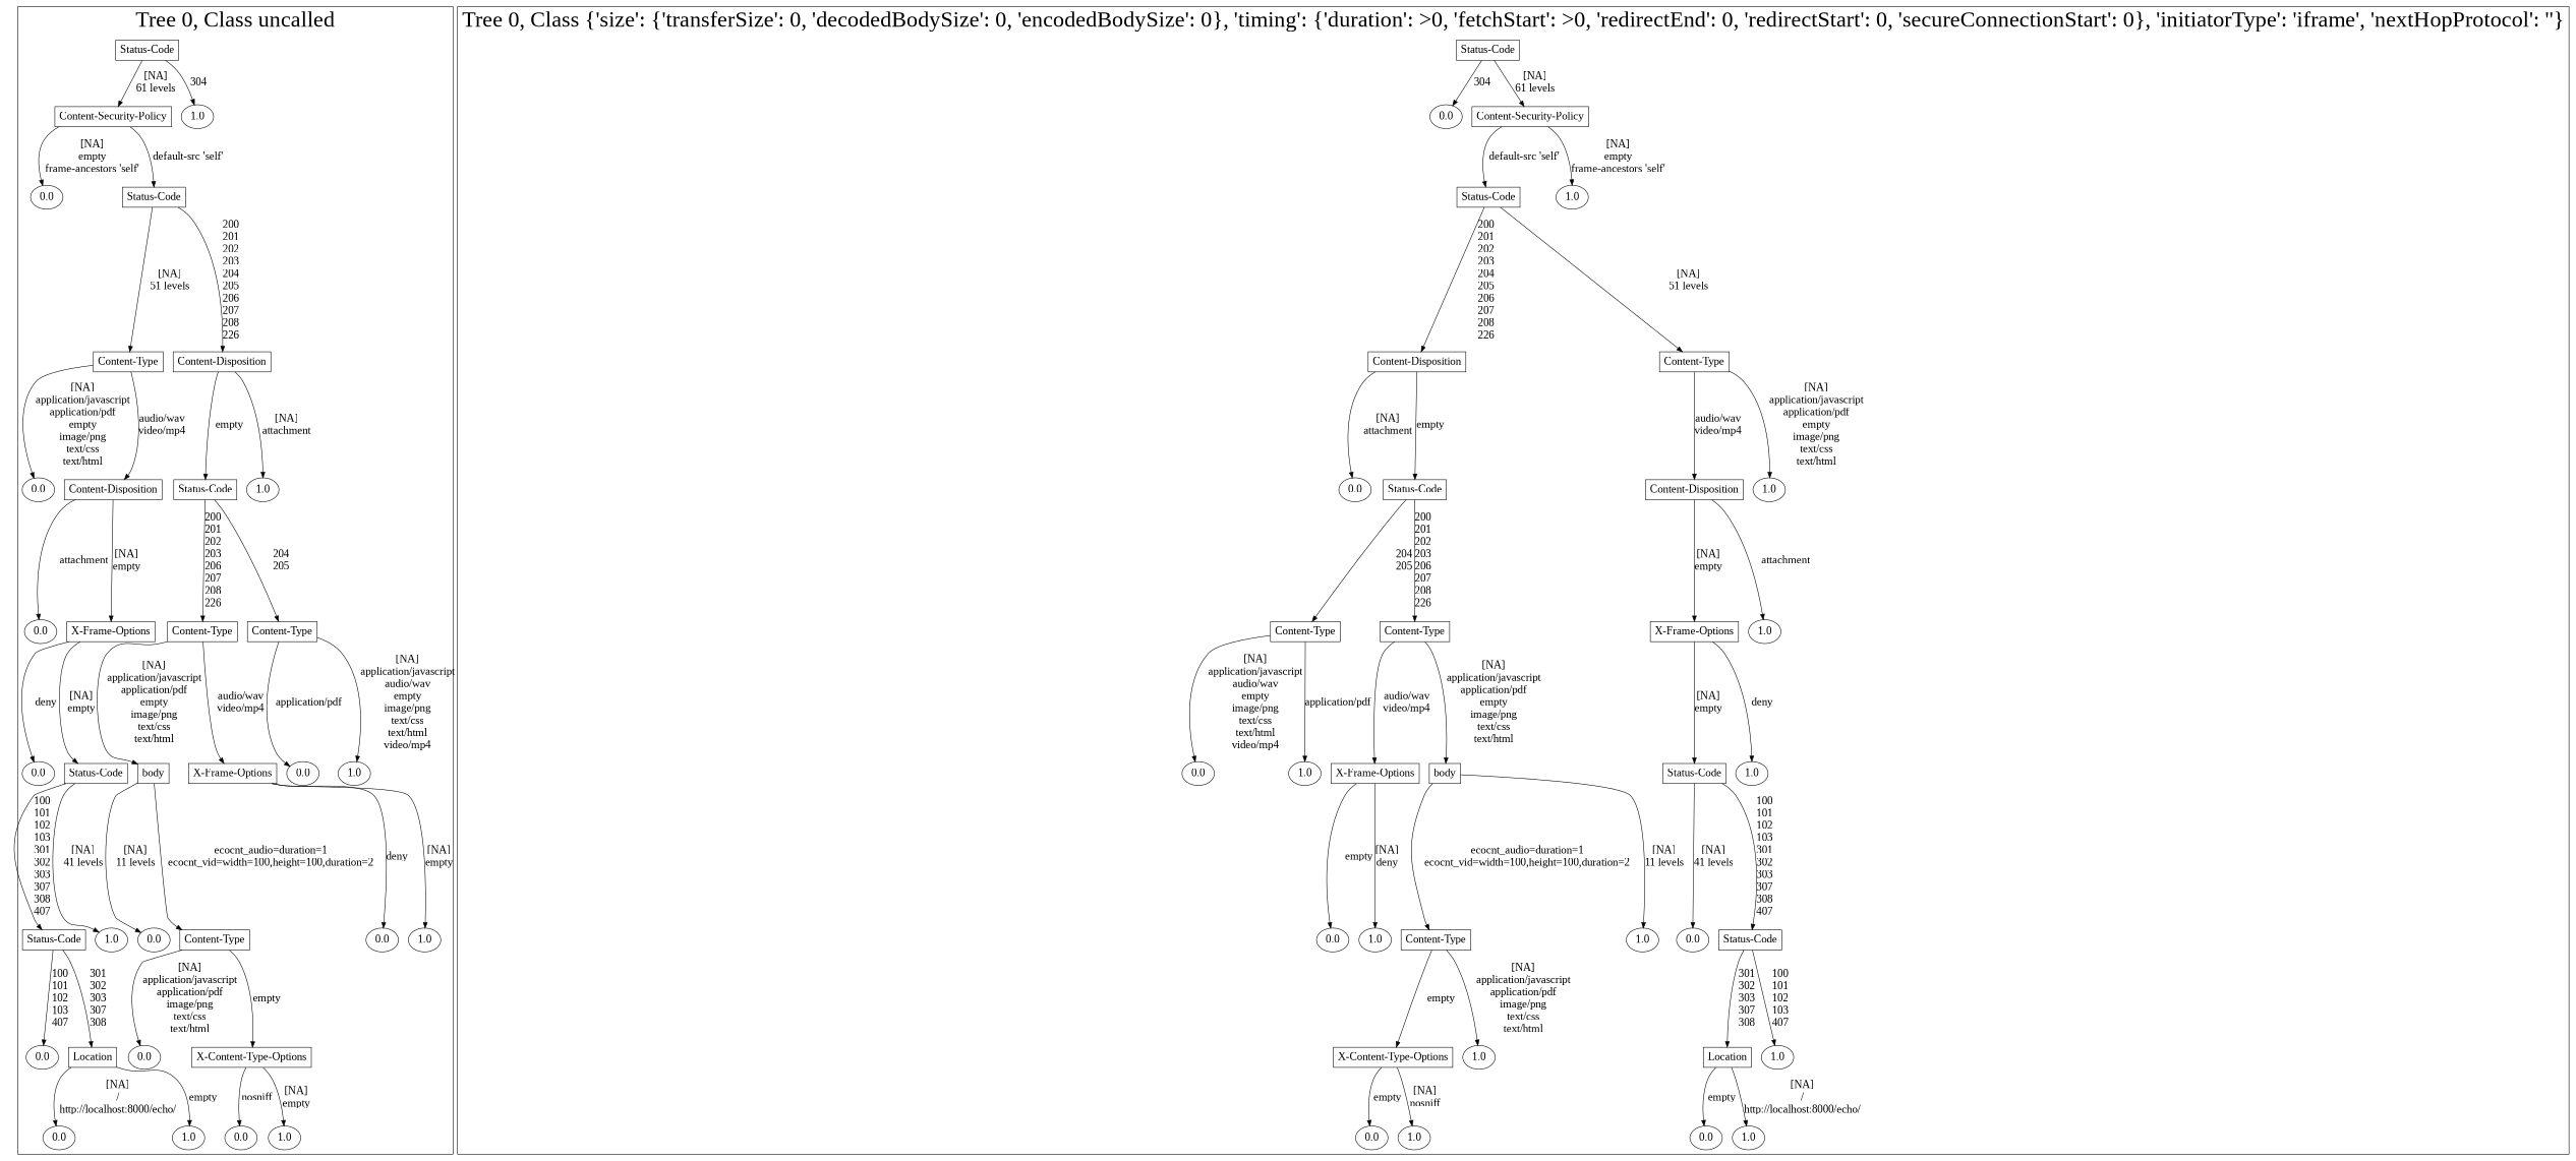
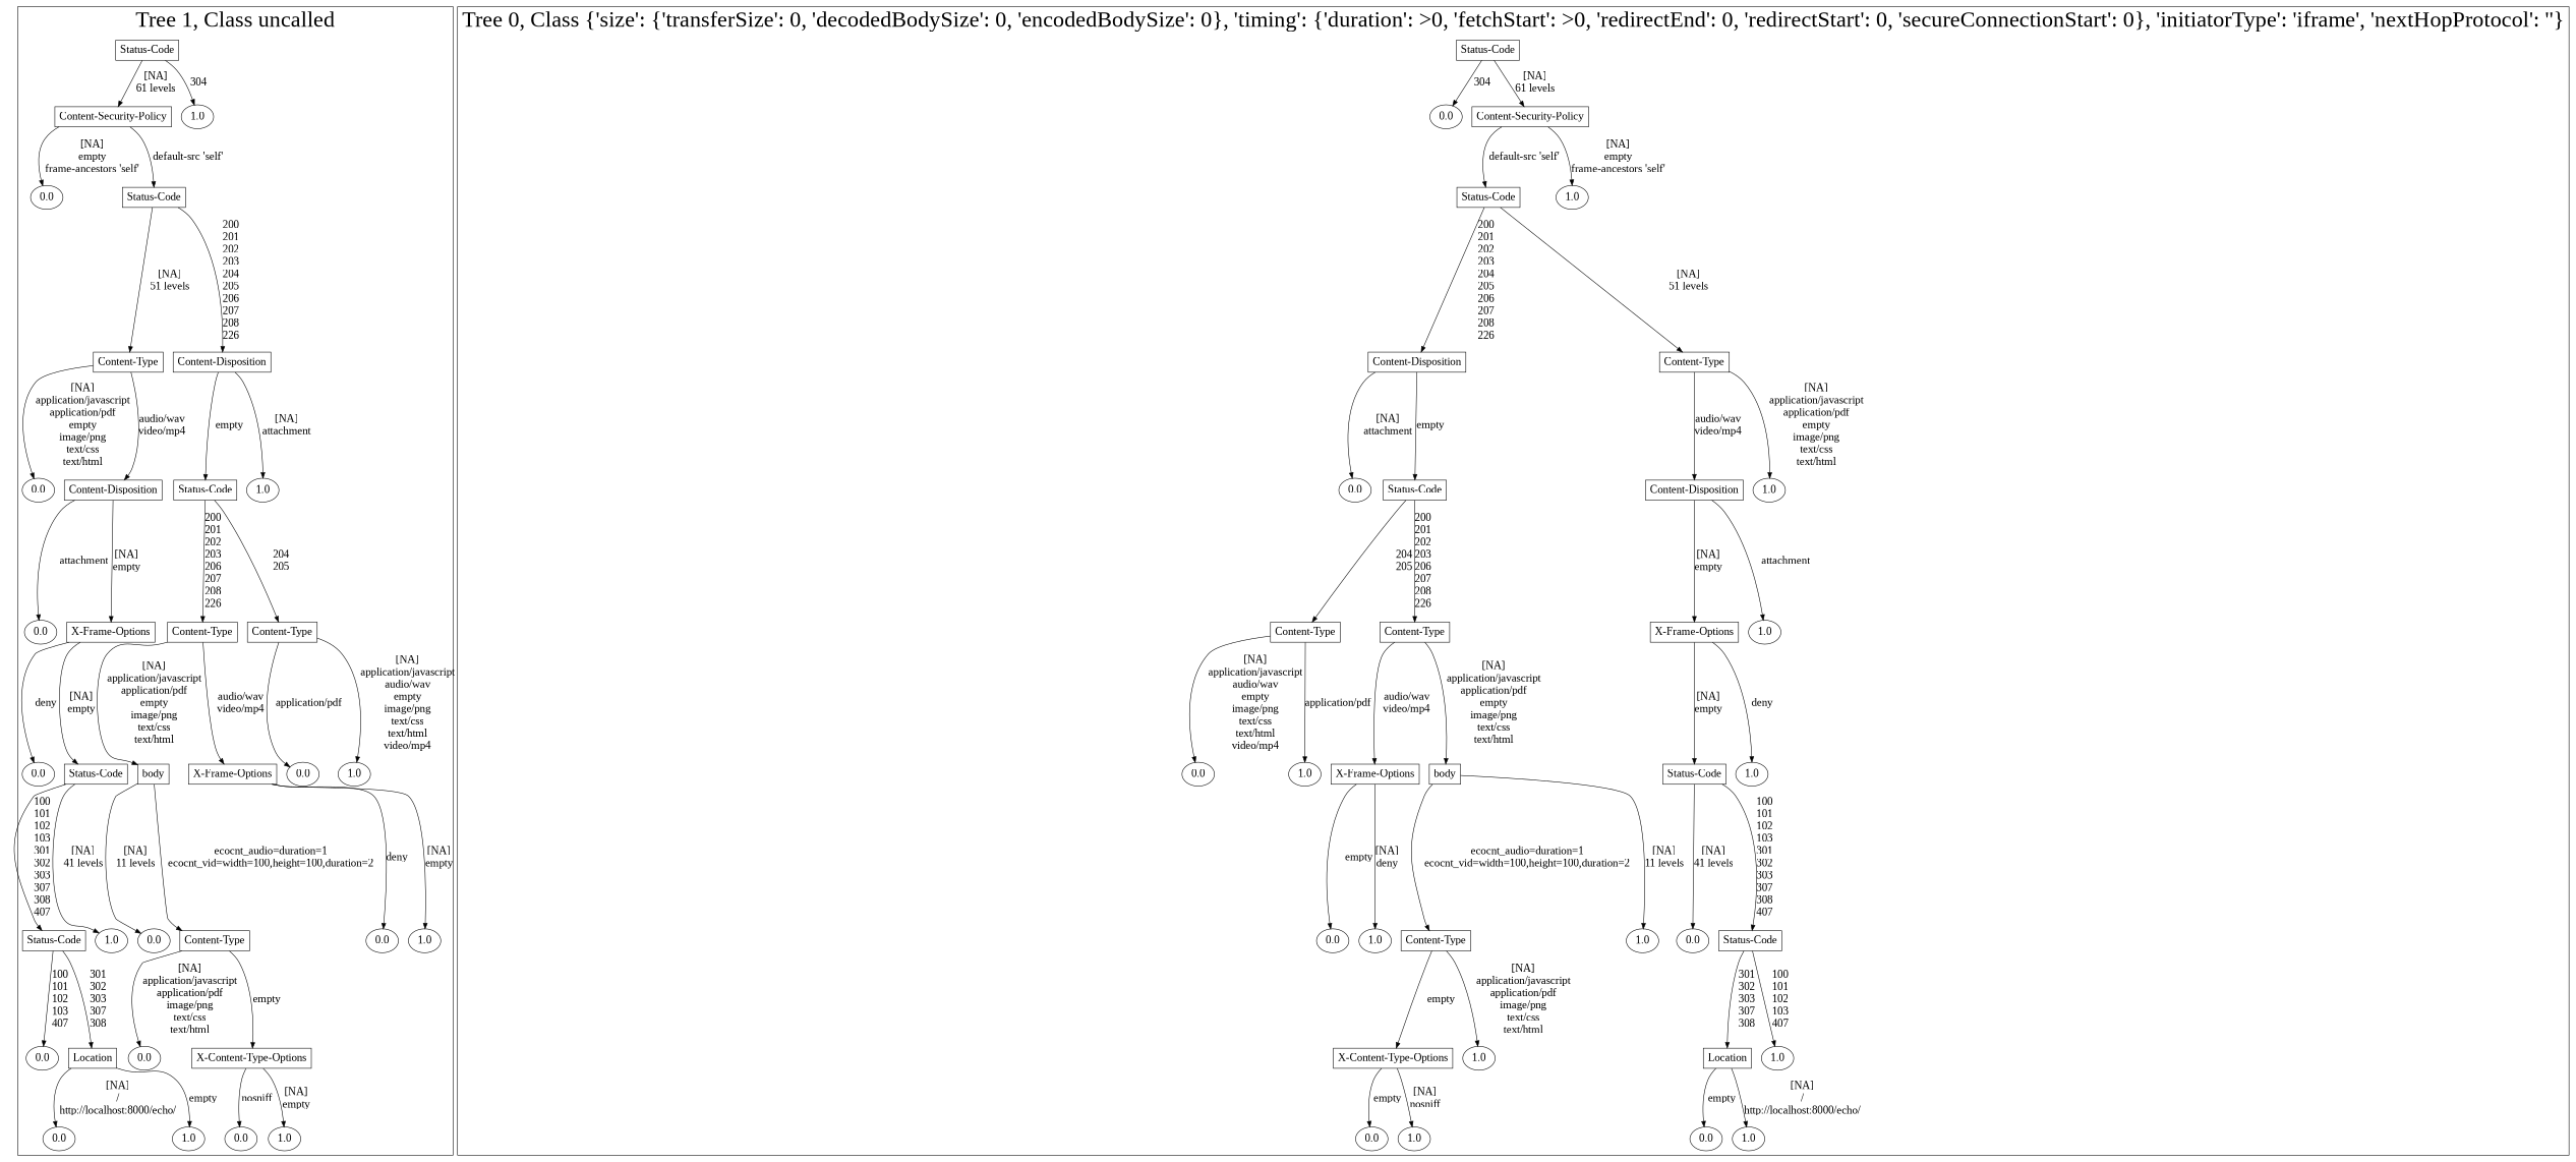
  digraph {
    fontname="Liberation Serif"
    node [fontsize=20 fontname="Liberation Serif"]
    edge [fontsize=20 fontname="Liberation Serif"]
    n1 [label="Status-Code" shape=box]
    n2 [label="Content-Security-Policy" shape=box]
    n3 [label=1.0]
    n4 [label=0.0]
    n5 [label="Status-Code" shape=box]
    n6 [label="Content-Type" shape=box]
    n7 [label="Content-Disposition" shape=box]
    n8 [label=0.0]
    n9 [label="Content-Disposition" shape=box]
    n10 [label="Status-Code" shape=box]
    n11 [label=1.0]
    n12 [label=0.0]
    n13 [label="X-Frame-Options" shape=box]
    n14 [label="Content-Type" shape=box]
    n15 [label="Content-Type" shape=box]
    n16 [label=0.0]
    n17 [label="Status-Code" shape=box]
    n18 [label=body shape=box]
    n19 [label="X-Frame-Options" shape=box]
    n20 [label=0.0]
    n21 [label=1.0]
    n22 [label="Status-Code" shape=box]
    n23 [label=1.0]
    n24 [label=0.0]
    n25 [label="Content-Type" shape=box]
    n26 [label=0.0]
    n27 [label=1.0]
    n28 [label=0.0]
    n29 [label=Location shape=box]
    n30 [label=0.0]
    n31 [label="X-Content-Type-Options" shape=box]
    n32 [label=0.0]
    n33 [label=1.0]
    n34 [label=0.0]
    n35 [label=1.0]
    n36 [label="Status-Code" shape=box]
    n37 [label=0.0]
    n38 [label="Content-Security-Policy" shape=box]
    n39 [label="Status-Code" shape=box]
    n40 [label=1.0]
    n41 [label="Content-Disposition" shape=box]
    n42 [label="Content-Type" shape=box]
    n43 [label=0.0]
    n44 [label="Status-Code" shape=box]
    n45 [label="Content-Disposition" shape=box]
    n46 [label=1.0]
    n47 [label="Content-Type" shape=box]
    n48 [label="Content-Type" shape=box]
    n49 [label="X-Frame-Options" shape=box]
    n50 [label=1.0]
    n51 [label=0.0]
    n52 [label=1.0]
    n53 [label="X-Frame-Options" shape=box]
    n54 [label=body shape=box]
    n55 [label="Status-Code" shape=box]
    n56 [label=1.0]
    n57 [label=0.0]
    n58 [label=1.0]
    n59 [label="Content-Type" shape=box]
    n60 [label=1.0]
    n61 [label=0.0]
    n62 [label="Status-Code" shape=box]
    n63 [label="X-Content-Type-Options" shape=box]
    n64 [label=1.0]
    n65 [label=Location shape=box]
    n66 [label=1.0]
    n67 [label=0.0]
    n68 [label=1.0]
    n69 [label=0.0]
    n70 [label=1.0]
    subgraph cluster_1 {
      fontsize=40
-     label="Tree 0, Class uncalled"
+     label="Tree 1, Class uncalled"
      subgraph sub_2 {
        fontsize=40
        label="Tree 0, Class uncalled"
        n1
      }
      subgraph sub_3 {
        fontsize=40
        label="Tree 0, Class uncalled"
        n2
        n3
      }
      subgraph sub_4 {
        fontsize=40
        label="Tree 0, Class uncalled"
        n4
        n5
      }
      subgraph sub_5 {
        fontsize=40
        label="Tree 0, Class uncalled"
        n6
        n7
      }
      subgraph sub_6 {
        fontsize=40
        label="Tree 0, Class uncalled"
        n8
        n9
        n10
        n11
      }
      subgraph sub_7 {
        fontsize=40
        label="Tree 0, Class uncalled"
        n12
        n13
        n14
        n15
      }
      subgraph sub_8 {
        fontsize=40
        label="Tree 0, Class uncalled"
        n16
        n17
        n18
        n19
        n20
        n21
      }
      subgraph sub_9 {
        fontsize=40
        label="Tree 0, Class uncalled"
        n22
        n23
        n24
        n25
        n26
        n27
      }
      subgraph sub_10 {
        fontsize=40
        label="Tree 0, Class uncalled"
        n28
        n29
        n30
        n31
      }
      subgraph sub_11 {
        fontsize=40
        label="Tree 0, Class uncalled"
        n32
        n33
        n34
        n35
      }
    }
    subgraph cluster_12 {
      fontsize=40
      label="Tree 0, Class {'size': {'transferSize': 0, 'decodedBodySize': 0, 'encodedBodySize': 0}, 'timing': {'duration': >0, 'fetchStart': >0, 'redirectEnd': 0, 'redirectStart': 0, 'secureConnectionStart': 0}, 'initiatorType': 'iframe', 'nextHopProtocol': ''}"
      subgraph sub_13 {
        fontsize=40
        label="Tree 0, Class {'size': {'transferSize': 0, 'decodedBodySize': 0, 'encodedBodySize': 0}, 'timing': {'duration': >0, 'fetchStart': >0, 'redirectEnd': 0, 'redirectStart': 0, 'secureConnectionStart': 0}, 'initiatorType': 'iframe', 'nextHopProtocol': ''}"
        n36
      }
      subgraph sub_14 {
        fontsize=40
        label="Tree 0, Class {'size': {'transferSize': 0, 'decodedBodySize': 0, 'encodedBodySize': 0}, 'timing': {'duration': >0, 'fetchStart': >0, 'redirectEnd': 0, 'redirectStart': 0, 'secureConnectionStart': 0}, 'initiatorType': 'iframe', 'nextHopProtocol': ''}"
        n37
        n38
      }
      subgraph sub_15 {
        fontsize=40
        label="Tree 0, Class {'size': {'transferSize': 0, 'decodedBodySize': 0, 'encodedBodySize': 0}, 'timing': {'duration': >0, 'fetchStart': >0, 'redirectEnd': 0, 'redirectStart': 0, 'secureConnectionStart': 0}, 'initiatorType': 'iframe', 'nextHopProtocol': ''}"
        n39
        n40
      }
      subgraph sub_16 {
        fontsize=40
        label="Tree 0, Class {'size': {'transferSize': 0, 'decodedBodySize': 0, 'encodedBodySize': 0}, 'timing': {'duration': >0, 'fetchStart': >0, 'redirectEnd': 0, 'redirectStart': 0, 'secureConnectionStart': 0}, 'initiatorType': 'iframe', 'nextHopProtocol': ''}"
        n41
        n42
      }
      subgraph sub_17 {
        fontsize=40
        label="Tree 0, Class {'size': {'transferSize': 0, 'decodedBodySize': 0, 'encodedBodySize': 0}, 'timing': {'duration': >0, 'fetchStart': >0, 'redirectEnd': 0, 'redirectStart': 0, 'secureConnectionStart': 0}, 'initiatorType': 'iframe', 'nextHopProtocol': ''}"
        n43
        n44
        n45
        n46
      }
      subgraph sub_18 {
        fontsize=40
        label="Tree 0, Class {'size': {'transferSize': 0, 'decodedBodySize': 0, 'encodedBodySize': 0}, 'timing': {'duration': >0, 'fetchStart': >0, 'redirectEnd': 0, 'redirectStart': 0, 'secureConnectionStart': 0}, 'initiatorType': 'iframe', 'nextHopProtocol': ''}"
        n47
        n48
        n49
        n50
      }
      subgraph sub_19 {
        fontsize=40
        label="Tree 0, Class {'size': {'transferSize': 0, 'decodedBodySize': 0, 'encodedBodySize': 0}, 'timing': {'duration': >0, 'fetchStart': >0, 'redirectEnd': 0, 'redirectStart': 0, 'secureConnectionStart': 0}, 'initiatorType': 'iframe', 'nextHopProtocol': ''}"
        n51
        n52
        n53
        n54
        n55
        n56
      }
      subgraph sub_20 {
        fontsize=40
        label="Tree 0, Class {'size': {'transferSize': 0, 'decodedBodySize': 0, 'encodedBodySize': 0}, 'timing': {'duration': >0, 'fetchStart': >0, 'redirectEnd': 0, 'redirectStart': 0, 'secureConnectionStart': 0}, 'initiatorType': 'iframe', 'nextHopProtocol': ''}"
        n57
        n58
        n59
        n60
        n61
        n62
      }
      subgraph sub_21 {
        fontsize=40
        label="Tree 0, Class {'size': {'transferSize': 0, 'decodedBodySize': 0, 'encodedBodySize': 0}, 'timing': {'duration': >0, 'fetchStart': >0, 'redirectEnd': 0, 'redirectStart': 0, 'secureConnectionStart': 0}, 'initiatorType': 'iframe', 'nextHopProtocol': ''}"
        n63
        n64
        n65
        n66
      }
      subgraph sub_22 {
        fontsize=40
        label="Tree 0, Class {'size': {'transferSize': 0, 'decodedBodySize': 0, 'encodedBodySize': 0}, 'timing': {'duration': >0, 'fetchStart': >0, 'redirectEnd': 0, 'redirectStart': 0, 'secureConnectionStart': 0}, 'initiatorType': 'iframe', 'nextHopProtocol': ''}"
        n67
        n68
        n69
        n70
      }
    }
    n1 -> n2 [label="[NA]\n61 levels\n"]
    n1 -> n3 [label="304\n"]
    n2 -> n4 [label="[NA]\nempty\nframe-ancestors 'self'\n"]
    n2 -> n5 [label="default-src 'self'\n"]
    n5 -> n6 [label="[NA]\n51 levels\n"]
    n5 -> n7 [label="200\n201\n202\n203\n204\n205\n206\n207\n208\n226\n"]
    n6 -> n8 [label="[NA]\napplication/javascript\napplication/pdf\nempty\nimage/png\ntext/css\ntext/html\n"]
    n6 -> n9 [label="audio/wav\nvideo/mp4\n"]
    n7 -> n10 [label="empty\n"]
    n7 -> n11 [label="[NA]\nattachment\n"]
    n9 -> n12 [label="attachment\n"]
    n9 -> n13 [label="[NA]\nempty\n"]
    n10 -> n14 [label="200\n201\n202\n203\n206\n207\n208\n226\n"]
    n10 -> n15 [label="204\n205\n"]
    n13 -> n16 [label="deny\n"]
    n13 -> n17 [label="[NA]\nempty\n"]
    n14 -> n18 [label="[NA]\napplication/javascript\napplication/pdf\nempty\nimage/png\ntext/css\ntext/html\n"]
    n14 -> n19 [label="audio/wav\nvideo/mp4\n"]
    n15 -> n20 [label="application/pdf\n"]
    n15 -> n21 [label="[NA]\napplication/javascript\naudio/wav\nempty\nimage/png\ntext/css\ntext/html\nvideo/mp4\n"]
    n17 -> n22 [label="100\n101\n102\n103\n301\n302\n303\n307\n308\n407\n"]
    n17 -> n23 [label="[NA]\n41 levels\n"]
    n18 -> n24 [label="[NA]\n11 levels\n"]
    n18 -> n25 [label="ecocnt_audio=duration=1\necocnt_vid=width=100,height=100,duration=2\n"]
    n19 -> n26 [label="deny\n"]
    n19 -> n27 [label="[NA]\nempty\n"]
    n22 -> n28 [label="100\n101\n102\n103\n407\n"]
    n22 -> n29 [label="301\n302\n303\n307\n308\n"]
    n25 -> n30 [label="[NA]\napplication/javascript\napplication/pdf\nimage/png\ntext/css\ntext/html\n"]
    n25 -> n31 [label="empty\n"]
    n29 -> n32 [label="[NA]\n/\nhttp://localhost:8000/echo/\n"]
    n29 -> n33 [label="empty\n"]
    n31 -> n34 [label="nosniff\n"]
    n31 -> n35 [label="[NA]\nempty\n"]
    n36 -> n37 [label="304\n"]
    n36 -> n38 [label="[NA]\n61 levels\n"]
    n38 -> n39 [label="default-src 'self'\n"]
    n38 -> n40 [label="[NA]\nempty\nframe-ancestors 'self'\n"]
    n39 -> n41 [label="200\n201\n202\n203\n204\n205\n206\n207\n208\n226\n"]
    n39 -> n42 [label="[NA]\n51 levels\n"]
    n41 -> n43 [label="[NA]\nattachment\n"]
    n41 -> n44 [label="empty\n"]
    n42 -> n45 [label="audio/wav\nvideo/mp4\n"]
    n42 -> n46 [label="[NA]\napplication/javascript\napplication/pdf\nempty\nimage/png\ntext/css\ntext/html\n"]
    n44 -> n47 [label="204\n205\n"]
    n44 -> n48 [label="200\n201\n202\n203\n206\n207\n208\n226\n"]
    n45 -> n49 [label="[NA]\nempty\n"]
    n45 -> n50 [label="attachment\n"]
    n47 -> n51 [label="[NA]\napplication/javascript\naudio/wav\nempty\nimage/png\ntext/css\ntext/html\nvideo/mp4\n"]
    n47 -> n52 [label="application/pdf\n"]
    n48 -> n53 [label="audio/wav\nvideo/mp4\n"]
    n48 -> n54 [label="[NA]\napplication/javascript\napplication/pdf\nempty\nimage/png\ntext/css\ntext/html\n"]
    n49 -> n55 [label="[NA]\nempty\n"]
    n49 -> n56 [label="deny\n"]
    n53 -> n57 [label="empty\n"]
    n53 -> n58 [label="[NA]\ndeny\n"]
    n54 -> n59 [label="ecocnt_audio=duration=1\necocnt_vid=width=100,height=100,duration=2\n"]
    n54 -> n60 [label="[NA]\n11 levels\n"]
    n55 -> n61 [label="[NA]\n41 levels\n"]
    n55 -> n62 [label="100\n101\n102\n103\n301\n302\n303\n307\n308\n407\n"]
    n59 -> n63 [label="empty\n"]
    n59 -> n64 [label="[NA]\napplication/javascript\napplication/pdf\nimage/png\ntext/css\ntext/html\n"]
    n62 -> n65 [label="301\n302\n303\n307\n308\n"]
    n62 -> n66 [label="100\n101\n102\n103\n407\n"]
    n63 -> n67 [label="empty\n"]
    n63 -> n68 [label="[NA]\nnosniff\n"]
    n65 -> n69 [label="empty\n"]
    n65 -> n70 [label="[NA]\n/\nhttp://localhost:8000/echo/\n"]
  }
